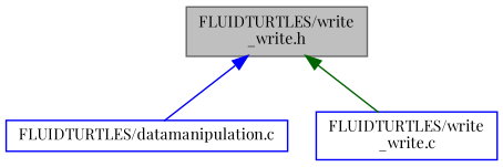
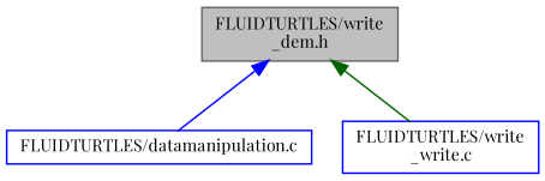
  digraph {
    fontname="Playfair Display"
    node [color=blue fontname="Playfair Display" fontsize=10 shape=record]
    edge [dir=back fontname="Playfair Display" fontsize=10 labelfontname=FreeSans labelfontsize=10 style=solid]
-   n1 [color=gray40 fillcolor=grey75 fontcolor=black height=0.2 label="FLUIDTURTLES/write\l_write.h" style=filled width=0.4]
+   n1 [color=gray40 fillcolor=grey75 fontcolor=black height=0.2 label="FLUIDTURTLES/write\l_dem.h" style=filled width=0.4]
    n2 [height=0.2 label="FLUIDTURTLES/datamanipulation.c" width=0.4]
    n3 [height=0.2 label="FLUIDTURTLES/write\l_write.c" width=0.4]
    n1 -> n2 [color=blue]
    n1 -> n3 [color=darkgreen]
  }
